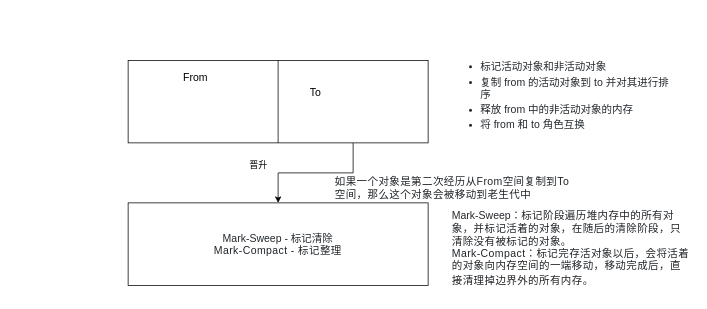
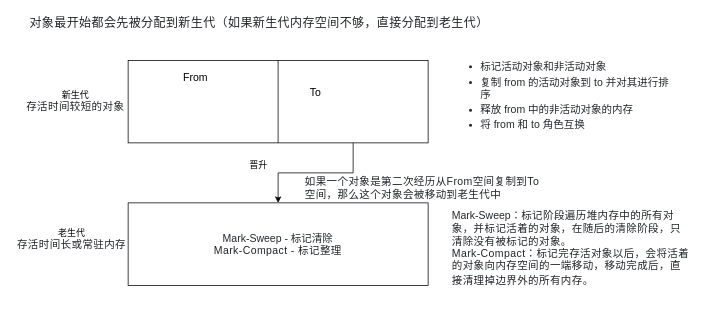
  <mxCell id="0" />
  <mxCell id="1" parent="0" />
  <mxCell id="2" style="edgeStyle=orthogonalEdgeStyle;rounded=0;orthogonalLoop=1;jettySize=auto;html=1;exitX=0.75;exitY=1;exitDx=0;exitDy=0;entryX=0.5;entryY=0;entryDx=0;entryDy=0;" edge="1" parent="1" source="3" target="4"><mxGeometry relative="1" as="geometry" /></mxCell>
  <mxCell id="3" value="" style="whiteSpace=wrap;html=1;" vertex="1" parent="1"><mxGeometry x="170" y="80" width="400" height="110" as="geometry" /></mxCell>
  <mxCell id="4" value="" style="whiteSpace=wrap;html=1;" vertex="1" parent="1"><mxGeometry x="170" y="270" width="400" height="110" as="geometry" /></mxCell>
  <mxCell id="5" value="" style="endArrow=none;html=1;exitX=0.5;exitY=1;exitDx=0;exitDy=0;" edge="1" parent="1" source="3"><mxGeometry width="50" height="50" relative="1" as="geometry"><mxPoint x="320" y="130" as="sourcePoint" /><mxPoint x="370" y="80" as="targetPoint" /></mxGeometry></mxCell>
+ <mxCell id="6" value="新生代&lt;br&gt;&lt;span style=&quot;color: rgb(33 , 37 , 41) ; letter-spacing: 0.544px ; text-align: left ; background-color: rgb(255 , 255 , 255)&quot;&gt;&lt;font style=&quot;font-size: 14px&quot;&gt;存活时间较短的对象&lt;/font&gt;&lt;/span&gt;" style="text;html=1;strokeColor=none;fillColor=none;align=center;verticalAlign=middle;whiteSpace=wrap;rounded=0;" vertex="1" parent="1"><mxGeometry x="30" y="117.5" width="140" height="35" as="geometry" /></mxCell>
+ <mxCell id="7" value="老生代&lt;br&gt;&lt;span style=&quot;color: rgb(33 , 37 , 41) ; letter-spacing: 0.544px ; text-align: left ; background-color: rgb(255 , 255 , 255)&quot;&gt;&lt;font style=&quot;font-size: 14px&quot;&gt;存活时间长或常驻内存&lt;/font&gt;&lt;/span&gt;" style="text;html=1;strokeColor=none;fillColor=none;align=center;verticalAlign=middle;whiteSpace=wrap;rounded=0;" vertex="1" parent="1"><mxGeometry x="20" y="300" width="150" height="35" as="geometry" /></mxCell>
+ <mxCell id="8" value="&lt;span style=&quot;color: rgb(33 , 37 , 41) ; font-family: , , &amp;#34;segoe ui&amp;#34; , &amp;#34;roboto&amp;#34; , &amp;#34;helvetica neue&amp;#34; , &amp;#34;arial&amp;#34; , &amp;#34;noto sans&amp;#34; , &amp;#34;liberation sans&amp;#34; , sans-serif , &amp;#34;apple color emoji&amp;#34; , &amp;#34;segoe ui emoji&amp;#34; , &amp;#34;segoe ui symbol&amp;#34; , &amp;#34;noto color emoji&amp;#34; ; font-size: 16px ; letter-spacing: 0.544px ; text-align: left ; background-color: rgb(255 , 255 , 255)&quot;&gt;对象最开始都会先被分配到新生代（如果新生代内存空间不够，直接分配到老生代）&lt;/span&gt;" style="text;html=1;strokeColor=none;fillColor=none;align=center;verticalAlign=middle;whiteSpace=wrap;rounded=0;" vertex="1" parent="1"><mxGeometry x="20" y="20" width="650" height="20" as="geometry" /></mxCell>
  <mxCell id="9" value="&lt;font style=&quot;font-size: 14px&quot;&gt;From&lt;/font&gt;" style="text;html=1;strokeColor=none;fillColor=none;align=center;verticalAlign=middle;whiteSpace=wrap;rounded=0;" vertex="1" parent="1"><mxGeometry x="240" y="93" width="40" height="20" as="geometry" /></mxCell>
  <mxCell id="10" value="&lt;font style=&quot;font-size: 14px&quot;&gt;To&lt;/font&gt;" style="text;html=1;strokeColor=none;fillColor=none;align=center;verticalAlign=middle;whiteSpace=wrap;rounded=0;" vertex="1" parent="1"><mxGeometry x="400" y="113" width="40" height="20" as="geometry" /></mxCell>
  <mxCell id="11" value="&lt;ul style=&quot;box-sizing: border-box ; padding-left: 2em ; margin-top: 0px ; margin-bottom: 16px ; color: rgb(36 , 41 , 46) ; font-family: , &amp;#34;blinkmacsystemfont&amp;#34; , &amp;#34;segoe ui&amp;#34; , &amp;#34;helvetica&amp;#34; , &amp;#34;arial&amp;#34; , sans-serif , &amp;#34;apple color emoji&amp;#34; , &amp;#34;segoe ui emoji&amp;#34; ; font-size: 14px ; background-color: rgb(255 , 255 , 255)&quot;&gt;&lt;li style=&quot;box-sizing: border-box ; margin-left: 0px&quot;&gt;标记活动对象和非活动对象&lt;/li&gt;&lt;li style=&quot;box-sizing: border-box ; margin-top: 0.25em ; margin-left: 0px&quot;&gt;复制 from 的活动对象到 to 并对其进行排序&lt;/li&gt;&lt;li style=&quot;box-sizing: border-box ; margin-top: 0.25em ; margin-left: 0px&quot;&gt;释放 from 中的非活动对象的内存&lt;/li&gt;&lt;li style=&quot;box-sizing: border-box ; margin-top: 0.25em ; margin-left: 0px&quot;&gt;将 from 和 to 角色互换&lt;/li&gt;&lt;/ul&gt;" style="text;html=1;strokeColor=none;fillColor=none;align=left;verticalAlign=middle;whiteSpace=wrap;rounded=0;" vertex="1" parent="1"><mxGeometry x="610" y="80" width="290" height="110" as="geometry" /></mxCell>
  <mxCell id="12" value="晋升" style="text;html=1;strokeColor=none;fillColor=none;align=center;verticalAlign=middle;whiteSpace=wrap;rounded=0;" vertex="1" parent="1"><mxGeometry x="324" y="210" width="40" height="20" as="geometry" /></mxCell>
- <mxCell id="13" value="&lt;span style=&quot;color: rgb(33 , 37 , 41) ; font-family: , , &amp;#34;segoe ui&amp;#34; , &amp;#34;roboto&amp;#34; , &amp;#34;helvetica neue&amp;#34; , &amp;#34;arial&amp;#34; , &amp;#34;noto sans&amp;#34; , &amp;#34;liberation sans&amp;#34; , sans-serif , &amp;#34;apple color emoji&amp;#34; , &amp;#34;segoe ui emoji&amp;#34; , &amp;#34;segoe ui symbol&amp;#34; , &amp;#34;noto color emoji&amp;#34; ; letter-spacing: 0.544px ; background-color: rgb(255 , 255 , 255)&quot;&gt;&lt;font style=&quot;font-size: 14px&quot;&gt;如果一个对象是第二次经历从From空间复制到To空间，那么这个对象会被移动到老生代中&lt;/font&gt;&lt;/span&gt;" style="text;html=1;strokeColor=none;fillColor=none;align=left;verticalAlign=middle;whiteSpace=wrap;rounded=0;" vertex="1" parent="1"><mxGeometry x="444" y="240" width="316" height="20" as="geometry" /></mxCell>
+ <mxCell id="13" value="&lt;span style=&quot;color: rgb(33 , 37 , 41) ; font-family: , , &amp;#34;segoe ui&amp;#34; , &amp;#34;roboto&amp;#34; , &amp;#34;helvetica neue&amp;#34; , &amp;#34;arial&amp;#34; , &amp;#34;noto sans&amp;#34; , &amp;#34;liberation sans&amp;#34; , sans-serif , &amp;#34;apple color emoji&amp;#34; , &amp;#34;segoe ui emoji&amp;#34; , &amp;#34;segoe ui symbol&amp;#34; , &amp;#34;noto color emoji&amp;#34; ; letter-spacing: 0.544px ; background-color: rgb(255 , 255 , 255)&quot;&gt;&lt;font style=&quot;font-size: 14px&quot;&gt;如果一个对象是第二次经历从From空间复制到To空间，那么这个对象会被移动到老生代中&lt;/font&gt;&lt;/span&gt;" style="text;html=1;strokeColor=none;fillColor=none;align=left;verticalAlign=middle;whiteSpace=wrap;rounded=0;" vertex="1" parent="1"><mxGeometry x="404" y="240" width="316" height="20" as="geometry" /></mxCell>
  <mxCell id="14" value="&lt;span style=&quot;color: rgb(36 , 41 , 46) ; font-family: , &amp;#34;blinkmacsystemfont&amp;#34; , &amp;#34;segoe ui&amp;#34; , &amp;#34;helvetica&amp;#34; , &amp;#34;arial&amp;#34; , sans-serif , &amp;#34;apple color emoji&amp;#34; , &amp;#34;segoe ui emoji&amp;#34; ; font-size: 14px ; background-color: rgb(255 , 255 , 255)&quot;&gt;Mark-Sweep -&amp;nbsp;标记清除&lt;br&gt;&lt;/span&gt;&lt;span style=&quot;color: rgb(33 , 37 , 41) ; font-family: , , &amp;#34;segoe ui&amp;#34; , &amp;#34;roboto&amp;#34; , &amp;#34;helvetica neue&amp;#34; , &amp;#34;arial&amp;#34; , &amp;#34;noto sans&amp;#34; , &amp;#34;liberation sans&amp;#34; , sans-serif , &amp;#34;apple color emoji&amp;#34; , &amp;#34;segoe ui emoji&amp;#34; , &amp;#34;segoe ui symbol&amp;#34; , &amp;#34;noto color emoji&amp;#34; ; letter-spacing: 0.544px ; text-align: left ; background-color: rgb(255 , 255 , 255)&quot;&gt;&lt;font style=&quot;font-size: 14px&quot;&gt;Mark-Compact -&amp;nbsp;标记整理&lt;/font&gt;&lt;/span&gt;&lt;span style=&quot;color: rgb(36 , 41 , 46) ; font-family: , &amp;#34;blinkmacsystemfont&amp;#34; , &amp;#34;segoe ui&amp;#34; , &amp;#34;helvetica&amp;#34; , &amp;#34;arial&amp;#34; , sans-serif , &amp;#34;apple color emoji&amp;#34; , &amp;#34;segoe ui emoji&amp;#34; ; font-size: 14px ; background-color: rgb(255 , 255 , 255)&quot;&gt;&lt;br&gt;&lt;/span&gt;" style="text;html=1;strokeColor=none;fillColor=none;align=center;verticalAlign=middle;whiteSpace=wrap;rounded=0;" vertex="1" parent="1"><mxGeometry x="240" y="290" width="260" height="70" as="geometry" /></mxCell>
  <mxCell id="15" value="&lt;font style=&quot;font-size: 14px&quot;&gt;&lt;span style=&quot;color: rgb(36 , 41 , 46) ; background-color: rgb(255 , 255 , 255)&quot;&gt;Mark-Sweep：&lt;/span&gt;&lt;span style=&quot;color: rgb(33 , 37 , 41) ; letter-spacing: 0.544px ; background-color: rgb(255 , 255 , 255)&quot;&gt;标记阶段遍历堆内存中的所有对象，并标记活着的对象，在随后的清除阶段，只清除没有被标记的对象。&lt;br&gt;&lt;/span&gt;&lt;span style=&quot;color: rgb(33 , 37 , 41) ; letter-spacing: 0.544px ; background-color: rgb(255 , 255 , 255)&quot;&gt;Mark-Compact：&lt;/span&gt;&lt;span style=&quot;color: rgb(33 , 37 , 41) ; letter-spacing: 0.544px ; background-color: rgb(255 , 255 , 255)&quot;&gt;标记完存活对象以后，会将活着的对象向内存空间的一端移动，移动完成后，直接清理掉边界外的所有内存。&lt;/span&gt;&lt;/font&gt;&lt;span style=&quot;color: rgb(33 , 37 , 41) ; font-family: , , &amp;#34;segoe ui&amp;#34; , &amp;#34;roboto&amp;#34; , &amp;#34;helvetica neue&amp;#34; , &amp;#34;arial&amp;#34; , &amp;#34;noto sans&amp;#34; , &amp;#34;liberation sans&amp;#34; , sans-serif , &amp;#34;apple color emoji&amp;#34; , &amp;#34;segoe ui emoji&amp;#34; , &amp;#34;segoe ui symbol&amp;#34; , &amp;#34;noto color emoji&amp;#34; ; font-size: 16px ; letter-spacing: 0.544px ; background-color: rgb(255 , 255 , 255)&quot;&gt;&lt;br&gt;&lt;/span&gt;" style="text;html=1;strokeColor=none;fillColor=none;align=left;verticalAlign=middle;whiteSpace=wrap;rounded=0;" vertex="1" parent="1"><mxGeometry x="600" y="270" width="320" height="120" as="geometry" /></mxCell>
